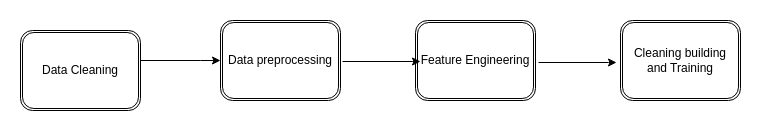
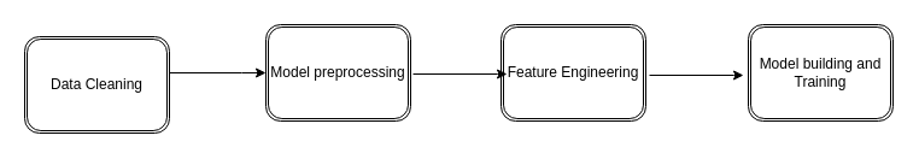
  <mxCell id="0" />
  <mxCell id="1" parent="0" />
  <mxCell id="2" style="edgeStyle=orthogonalEdgeStyle;rounded=0;orthogonalLoop=1;jettySize=auto;html=1;entryX=0;entryY=0.5;entryDx=0;entryDy=0;" edge="1" parent="1" source="3" target="4"><mxGeometry relative="1" as="geometry"><mxPoint x="190" y="70" as="targetPoint" /><Array as="points"><mxPoint x="200" y="60" /><mxPoint x="200" y="60" /></Array></mxGeometry></mxCell>
  <mxCell id="3" value="Data Cleaning" style="shape=ext;double=1;rounded=1;whiteSpace=wrap;html=1;" vertex="1" parent="1"><mxGeometry x="20" y="30" width="120" height="80" as="geometry" /></mxCell>
- <mxCell id="4" value="Data preprocessing" style="shape=ext;double=1;rounded=1;whiteSpace=wrap;html=1;" vertex="1" parent="1"><mxGeometry x="220" y="20" width="120" height="80" as="geometry" /></mxCell>
- <mxCell id="5" value="Cleaning building and Training" style="shape=ext;double=1;rounded=1;whiteSpace=wrap;html=1;" vertex="1" parent="1"><mxGeometry x="620" y="20" width="120" height="80" as="geometry" /></mxCell>
+ <mxCell id="4" value="Model preprocessing" style="shape=ext;double=1;rounded=1;whiteSpace=wrap;html=1;" vertex="1" parent="1"><mxGeometry x="220" y="20" width="120" height="80" as="geometry" /></mxCell>
+ <mxCell id="5" value="Model building and Training" style="shape=ext;double=1;rounded=1;whiteSpace=wrap;html=1;" vertex="1" parent="1"><mxGeometry x="620" y="20" width="120" height="80" as="geometry" /></mxCell>
  <mxCell id="6" value="Feature Engineering" style="shape=ext;double=1;rounded=1;whiteSpace=wrap;html=1;" vertex="1" parent="1"><mxGeometry x="415" y="20" width="120" height="80" as="geometry" /></mxCell>
  <mxCell id="7" style="edgeStyle=orthogonalEdgeStyle;rounded=0;orthogonalLoop=1;jettySize=auto;html=1;" edge="1" parent="1"><mxGeometry relative="1" as="geometry"><mxPoint x="420" y="61" as="targetPoint" /><mxPoint x="342" y="61" as="sourcePoint" /><Array as="points"><mxPoint x="412" y="61" /></Array></mxGeometry></mxCell>
  <mxCell id="8" style="edgeStyle=orthogonalEdgeStyle;rounded=0;orthogonalLoop=1;jettySize=auto;html=1;" edge="1" parent="1"><mxGeometry relative="1" as="geometry"><mxPoint x="616" y="62" as="targetPoint" /><mxPoint x="538" y="62" as="sourcePoint" /><Array as="points"><mxPoint x="608" y="62" /></Array></mxGeometry></mxCell>
